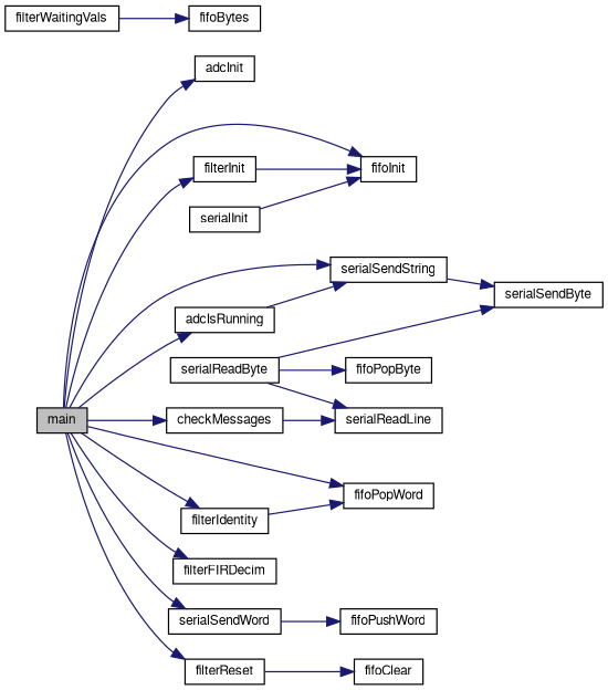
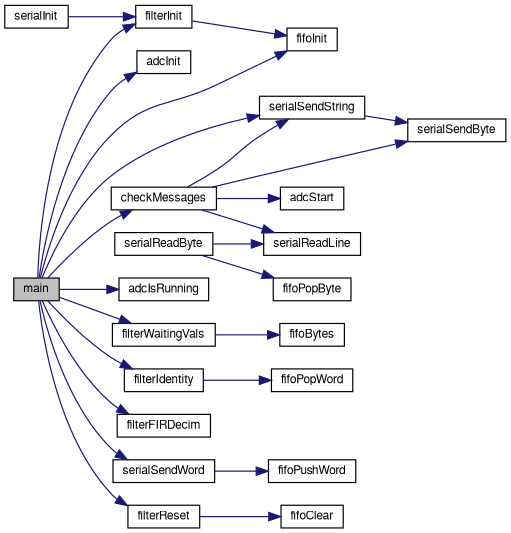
  digraph {
    rankdir=LR
    node [color=black fillcolor=white fontname=FreeSans fontsize=10 shape=record style=filled]
    edge [color=midnightblue fontname=FreeSans fontsize=10 labelfontname=FreeSans labelfontsize=10 style=solid]
    n1 [fillcolor=grey75 fontcolor=black height=0.2 label=main width=0.4]
    n2 [height=0.2 label=adcInit width=0.4]
    n3 [height=0.2 label=filterInit width=0.4]
    n4 [height=0.2 label=serialSendString width=0.4]
    n5 [height=0.2 label=adcIsRunning width=0.4]
    n6 [height=0.2 label=filterWaitingVals width=0.4]
    n7 [height=0.2 label=filterIdentity width=0.4]
    n8 [height=0.2 label=filterFIRDecim width=0.4]
    n9 [height=0.2 label=serialSendWord width=0.4]
    n10 [height=0.2 label=filterReset width=0.4]
    n11 [height=0.2 label=checkMessages width=0.4]
    n12 [height=0.2 label=fifoInit width=0.4]
    n13 [height=0.2 label=serialInit width=0.4]
    n14 [height=0.2 label=serialSendByte width=0.4]
    n15 [height=0.2 label=fifoBytes width=0.4]
    n16 [height=0.2 label=fifoPopWord width=0.4]
    n17 [height=0.2 label=fifoPushWord width=0.4]
    n18 [height=0.2 label=fifoClear width=0.4]
    n19 [height=0.2 label=serialReadLine width=0.4]
+   n20 [height=0.2 label=adcStart width=0.4]
    n21 [height=0.2 label=serialReadByte width=0.4]
    n22 [height=0.2 label=fifoPopByte width=0.4]
    n1 -> n2
    n1 -> n3
    n1 -> n4
    n1 -> n5
-   n1 -> n16
+   n1 -> n6
    n1 -> n7
    n1 -> n8
    n1 -> n9
    n1 -> n10
    n1 -> n11
    n1 -> n12
    n3 -> n12
    n4 -> n14
    n6 -> n15
    n7 -> n16
    n9 -> n17
    n10 -> n18
-   n5 -> n4
-   n21 -> n14
+   n11 -> n4
+   n11 -> n14
    n11 -> n19
-   n13 -> n12
+   n11 -> n20
+   n13 -> n3
    n21 -> n19
    n21 -> n22
  }
